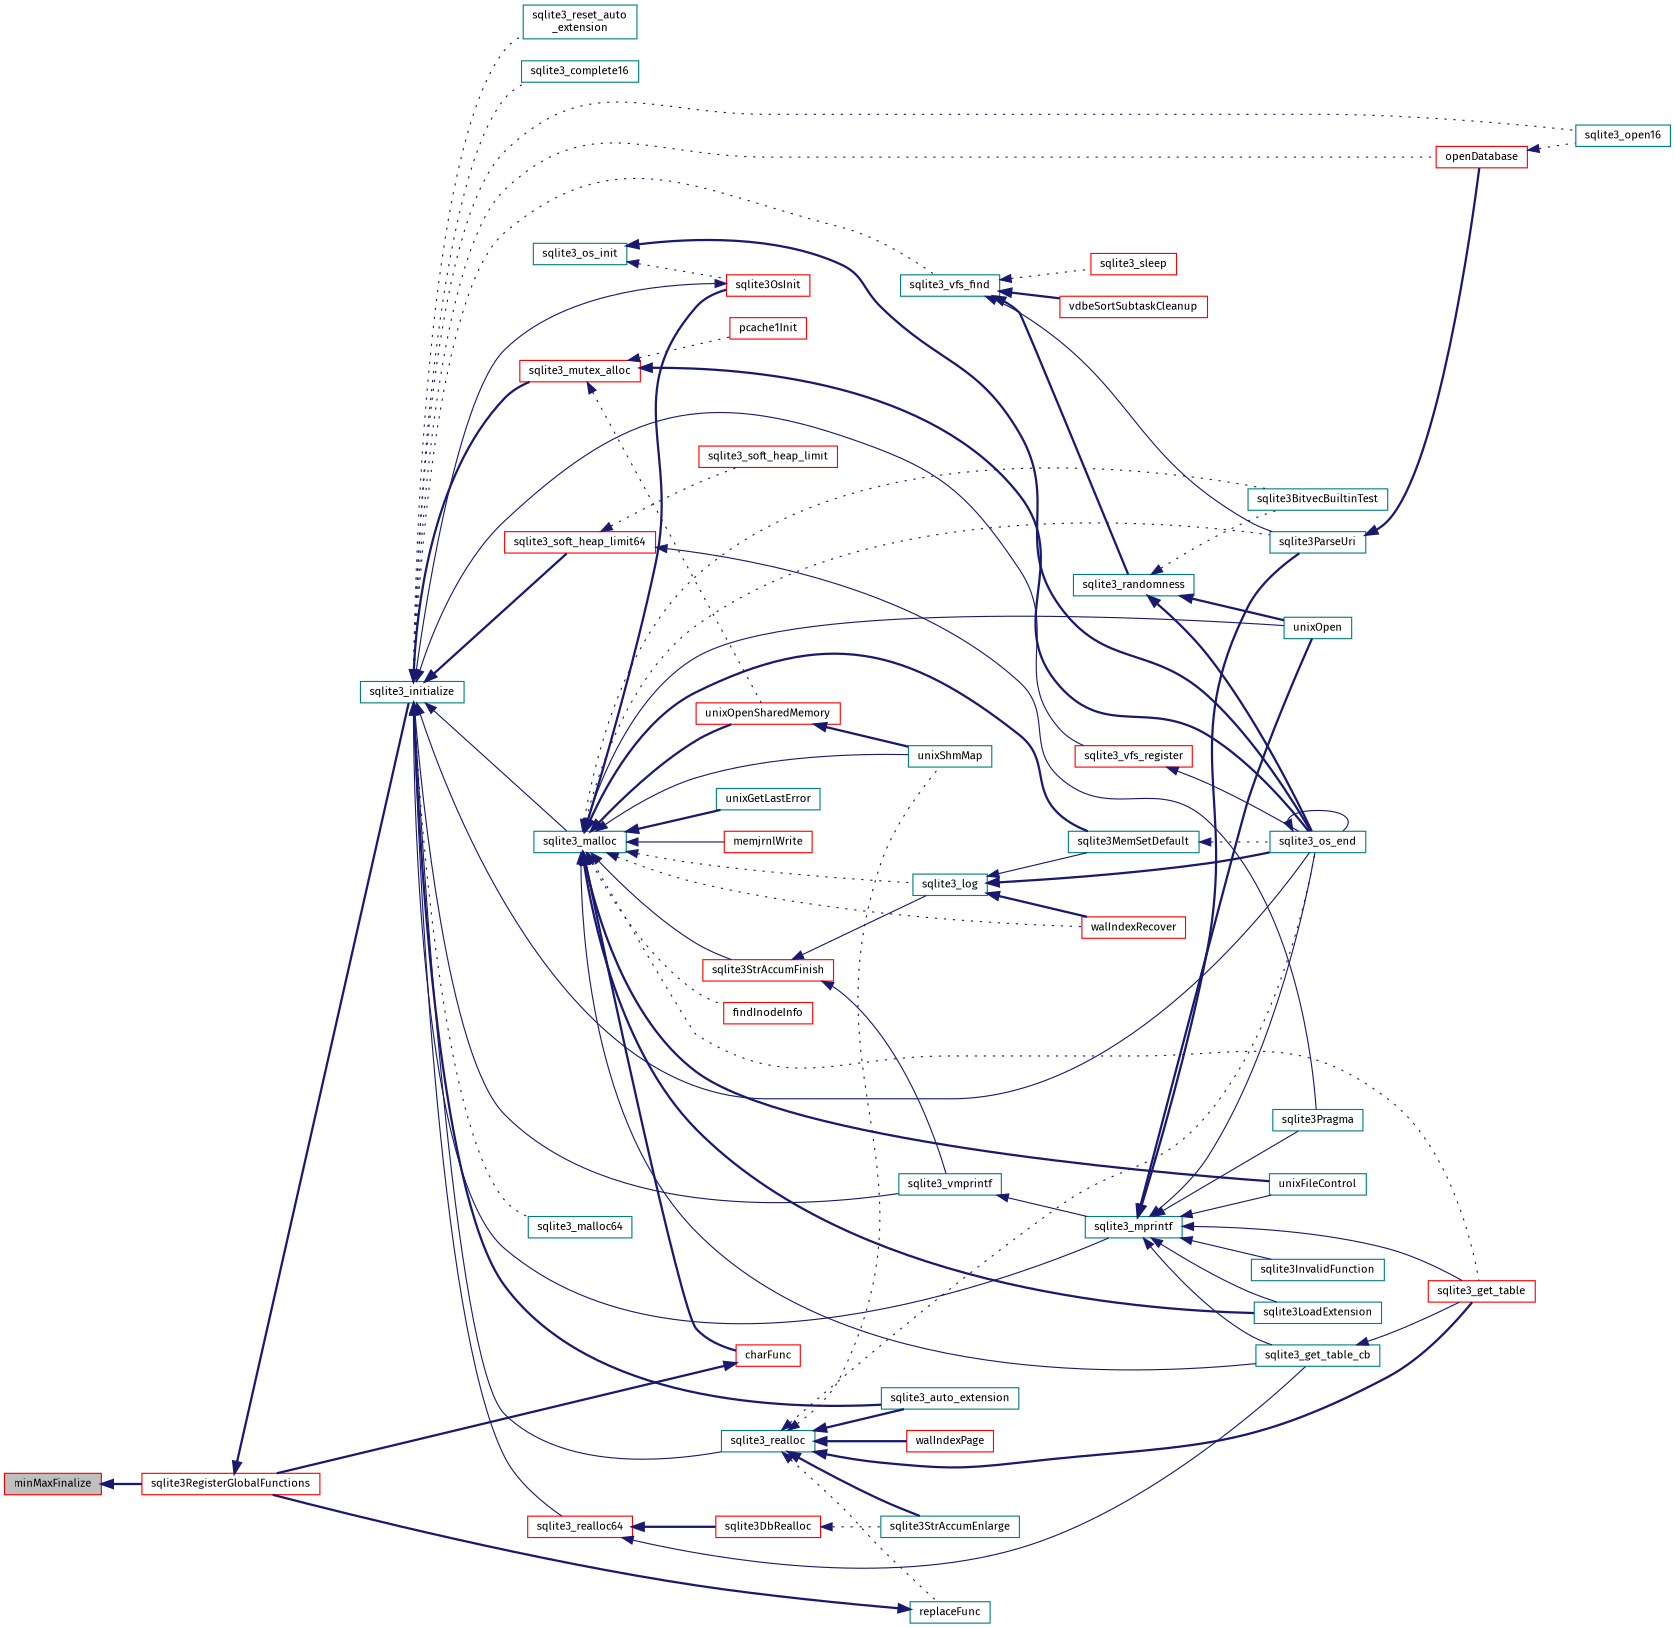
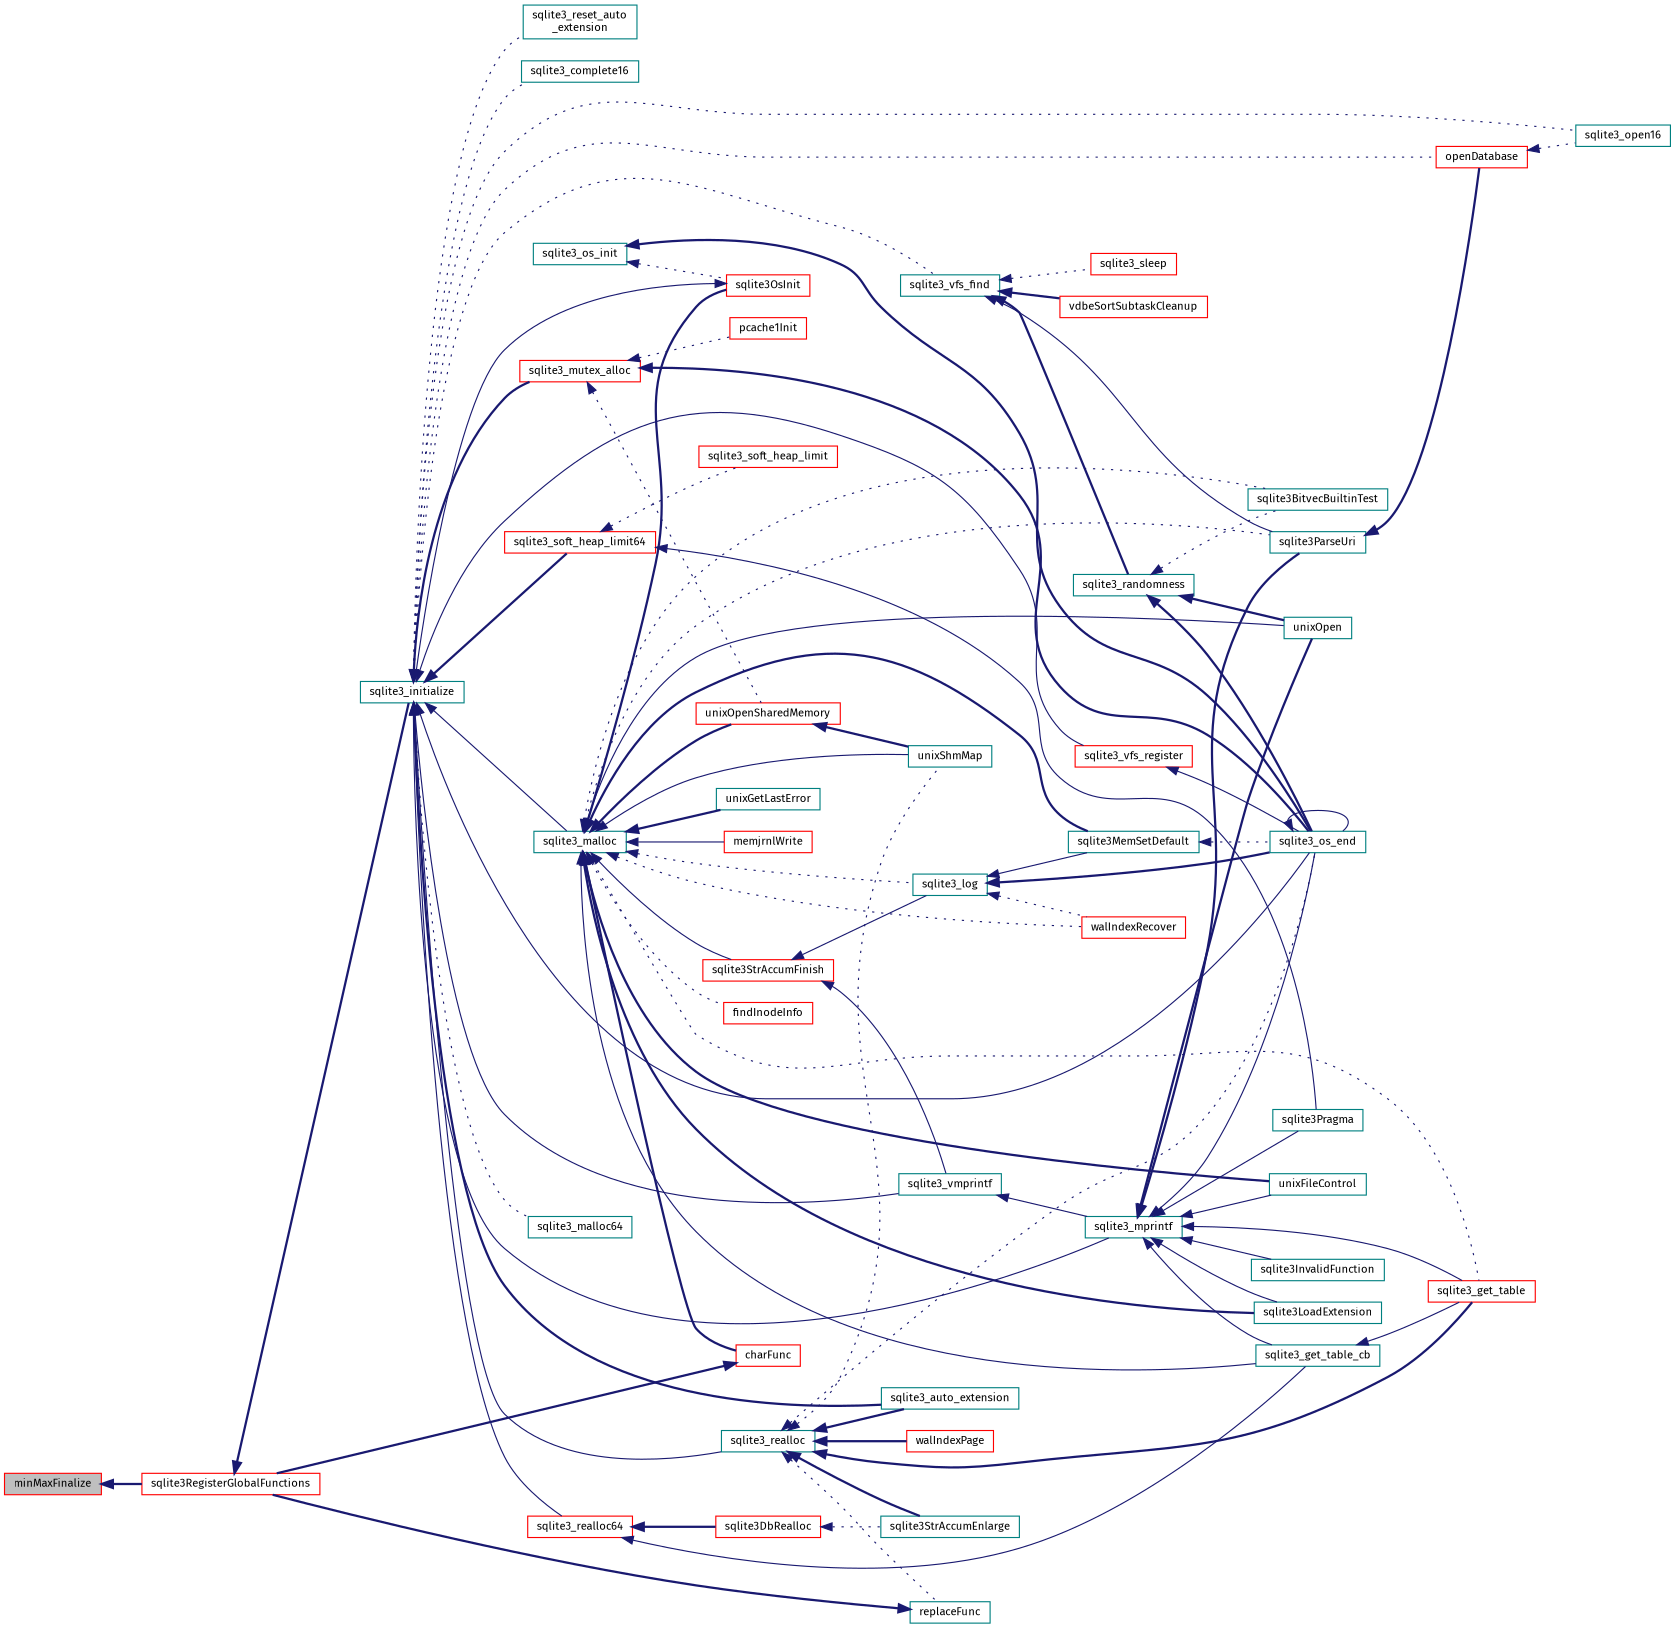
  digraph {
    fontname="Fira Sans"
    rankdir=LR
    node [color=teal fillcolor=white fontname="Fira Sans" fontsize=10 shape=record style=filled]
    edge [color=midnightblue dir=back fontname="Fira Sans" fontsize=10 labelfontname=FreeSans labelfontsize=10 style=bold]
    n1 [color=red fillcolor=grey75 fontcolor=black height=0.2 label=minMaxFinalize width=0.4]
    n2 [color=red height=0.2 label=sqlite3RegisterGlobalFunctions width=0.4]
    n3 [height=0.2 label=sqlite3_initialize width=0.4]
    n4 [height=0.2 label=sqlite3_vfs_find width=0.4]
    n5 [height=0.2 label=sqlite3_os_end width=0.4]
    n6 [color=red height=0.2 label=openDatabase width=0.4]
    n7 [height=0.2 label=sqlite3_open16 width=0.4]
    n8 [color=red height=0.2 label=sqlite3_vfs_register width=0.4]
    n9 [color=red height=0.2 label=sqlite3_mutex_alloc width=0.4]
    n10 [color=red height=0.2 label=sqlite3_soft_heap_limit64 width=0.4]
    n11 [height=0.2 label=sqlite3_malloc width=0.4]
    n12 [height=0.2 label=sqlite3_vmprintf width=0.4]
    n13 [height=0.2 label=sqlite3_mprintf width=0.4]
    n14 [height=0.2 label=sqlite3_malloc64 width=0.4]
    n15 [height=0.2 label=sqlite3_realloc width=0.4]
    n16 [height=0.2 label=sqlite3_auto_extension width=0.4]
    n17 [color=red height=0.2 label=sqlite3_realloc64 width=0.4]
    n18 [height=0.2 label="sqlite3_reset_auto\l_extension" width=0.4]
    n19 [height=0.2 label=sqlite3_complete16 width=0.4]
    n20 [height=0.2 label=sqlite3_randomness width=0.4]
    n21 [color=red height=0.2 label=vdbeSortSubtaskCleanup width=0.4]
    n22 [height=0.2 label=sqlite3ParseUri width=0.4]
    n23 [color=red height=0.2 label=sqlite3_sleep width=0.4]
    n24 [color=red height=0.2 label=unixOpenSharedMemory width=0.4]
    n25 [color=red height=0.2 label=pcache1Init width=0.4]
    n26 [color=red height=0.2 label=sqlite3_soft_heap_limit width=0.4]
    n27 [height=0.2 label=sqlite3Pragma width=0.4]
    n28 [height=0.2 label=unixOpen width=0.4]
    n29 [height=0.2 label=sqlite3BitvecBuiltinTest width=0.4]
    n30 [color=red height=0.2 label=sqlite3OsInit width=0.4]
    n31 [height=0.2 label=unixShmMap width=0.4]
    n32 [height=0.2 label=sqlite3MemSetDefault width=0.4]
    n33 [color=red height=0.2 label=sqlite3StrAccumFinish width=0.4]
    n34 [height=0.2 label=unixFileControl width=0.4]
    n35 [height=0.2 label=sqlite3LoadExtension width=0.4]
    n36 [height=0.2 label=sqlite3_get_table_cb width=0.4]
    n37 [color=red height=0.2 label=sqlite3_get_table width=0.4]
    n38 [height=0.2 label=sqlite3_log width=0.4]
    n39 [color=red height=0.2 label=walIndexRecover width=0.4]
    n40 [color=red height=0.2 label=findInodeInfo width=0.4]
    n41 [height=0.2 label=unixGetLastError width=0.4]
    n42 [color=red height=0.2 label=memjrnlWrite width=0.4]
    n43 [color=red height=0.2 label=charFunc width=0.4]
    n44 [height=0.2 label=sqlite3InvalidFunction width=0.4]
    n45 [height=0.2 label=sqlite3StrAccumEnlarge width=0.4]
    n46 [color=red height=0.2 label=walIndexPage width=0.4]
    n47 [height=0.2 label=replaceFunc width=0.4]
    n48 [color=red height=0.2 label=sqlite3DbRealloc width=0.4]
    n49 [height=0.2 label=sqlite3_os_init width=0.4]
    n1 -> n2
    n2 -> n3
    n3 -> n4 [style=dotted]
    n3 -> n5 [style=solid]
    n3 -> n6 [style=dotted]
    n3 -> n7 [style=dotted]
    n3 -> n8 [style=solid]
    n3 -> n9
    n3 -> n10
    n3 -> n11 [style=solid]
    n3 -> n12 [style=solid]
    n3 -> n13 [style=solid]
    n3 -> n14 [style=dotted]
    n3 -> n15 [style=solid]
    n3 -> n16
    n3 -> n17 [style=solid]
    n3 -> n18 [style=dotted]
    n3 -> n19 [style=dotted]
    n4 -> n20
    n4 -> n21
    n4 -> n22 [style=solid]
    n4 -> n23 [style=dotted]
    n5 -> n5 [style=solid]
    n6 -> n7 [style=dotted]
    n8 -> n5 [style=solid]
    n9 -> n5
    n9 -> n24 [style=dotted]
    n9 -> n25 [style=dotted]
    n10 -> n26 [style=dotted]
    n10 -> n27 [style=solid]
    n11 -> n22 [style=dotted]
    n11 -> n24
    n11 -> n28 [style=solid]
    n11 -> n29 [style=dotted]
    n11 -> n30
    n11 -> n31 [style=solid]
    n11 -> n32
    n11 -> n33 [style=solid]
    n11 -> n34
    n11 -> n35
    n11 -> n36 [style=solid]
    n11 -> n37 [style=dotted]
    n11 -> n38 [style=dotted]
    n11 -> n39 [style=dotted]
    n11 -> n40 [style=dotted]
    n11 -> n41
    n11 -> n42 [style=solid]
    n11 -> n43
    n12 -> n13 [style=solid]
    n13 -> n5 [style=solid]
    n13 -> n22
    n13 -> n27 [style=solid]
    n13 -> n28
    n13 -> n34 [style=solid]
    n13 -> n35 [style=solid]
    n13 -> n36 [style=solid]
    n13 -> n37 [style=solid]
    n13 -> n44 [style=solid]
    n15 -> n5 [style=dotted]
    n15 -> n16
    n15 -> n31 [style=dotted]
    n15 -> n37
    n15 -> n45
    n15 -> n46
    n15 -> n47 [style=dotted]
    n17 -> n36 [style=solid]
    n17 -> n48
    n20 -> n5
    n20 -> n28
    n20 -> n29 [style=dotted]
    n22 -> n6
    n24 -> n31
    n30 -> n3 [style=solid]
    n32 -> n5 [style=dotted]
    n33 -> n12 [style=solid]
    n33 -> n38 [style=solid]
    n36 -> n37 [style=solid]
    n38 -> n5
    n38 -> n32 [style=solid]
-   n38 -> n39
+   n38 -> n39 [style=dotted]
    n43 -> n2
    n47 -> n2
    n48 -> n45 [style=dotted]
    n49 -> n5
    n49 -> n30 [style=dotted]
  }
